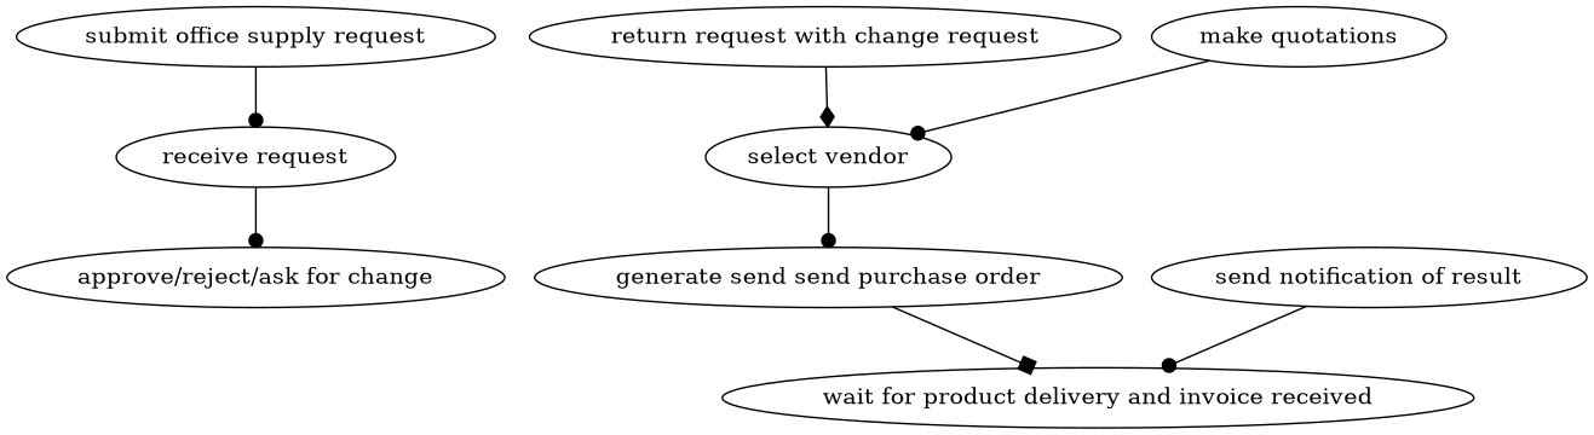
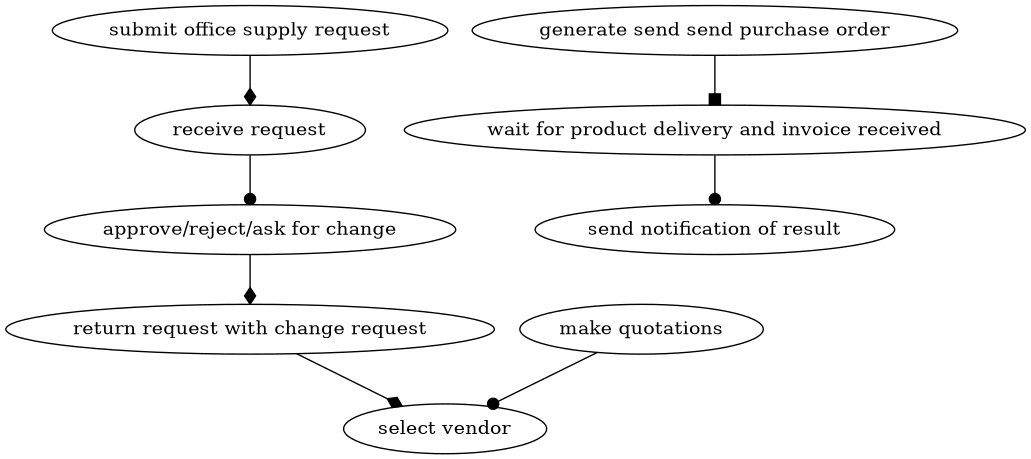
  strict digraph {
    edge [arrowhead=dot attrs="{'type': 'flow', 'label': 'flow'}"]
    "submit office supply request" [attrs="{'type': 'Activity', 'label': 'submit office supply request'}"]
    "receive request" [attrs="{'type': 'Activity', 'label': 'receive request'}"]
    "approve/reject/ask for change" [attrs="{'type': 'Activity', 'label': 'approve/reject/ask for change'}"]
    "return request with change request" [attrs="{'type': 'Activity', 'label': 'return request with change request'}"]
    "select vendor" [attrs="{'type': 'Activity', 'label': 'select vendor'}"]
    "make quotations" [attrs="{'type': 'Activity', 'label': 'make quotations'}"]
    n7 [attrs="{'type': 'Activity', 'label': 'generate and send purchase order'}" label="generate send send purchase order"]
    "wait for product delivery and invoice received" [attrs="{'type': 'Activity', 'label': 'wait for product delivery and invoice received'}"]
    "send notification of result" [attrs="{'type': 'Activity', 'label': 'send notification of result'}"]
-   "submit office supply request" -> "receive request"
+   "submit office supply request" -> "receive request" [arrowhead=diamond]
    "receive request" -> "approve/reject/ask for change"
+   "approve/reject/ask for change" -> "return request with change request" [arrowhead=diamond]
    "return request with change request" -> "select vendor" [arrowhead=diamond]
-   "select vendor" -> n7
    "make quotations" -> "select vendor"
    n7 -> "wait for product delivery and invoice received" [arrowhead=box]
-   "send notification of result" -> "wait for product delivery and invoice received"
+   "wait for product delivery and invoice received" -> "send notification of result"
  }
